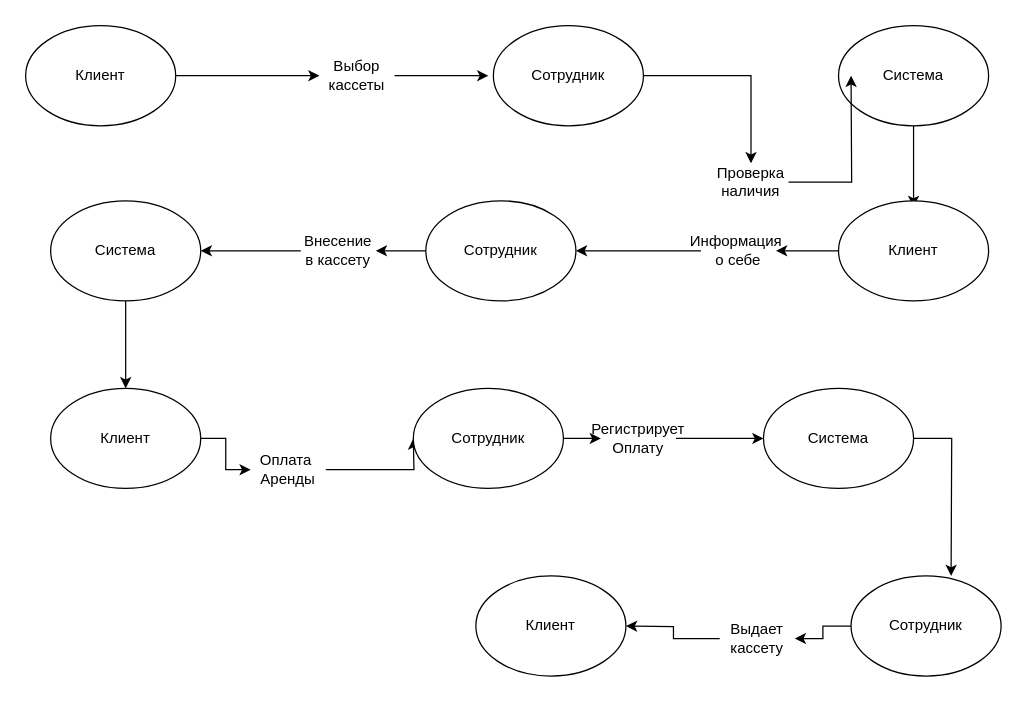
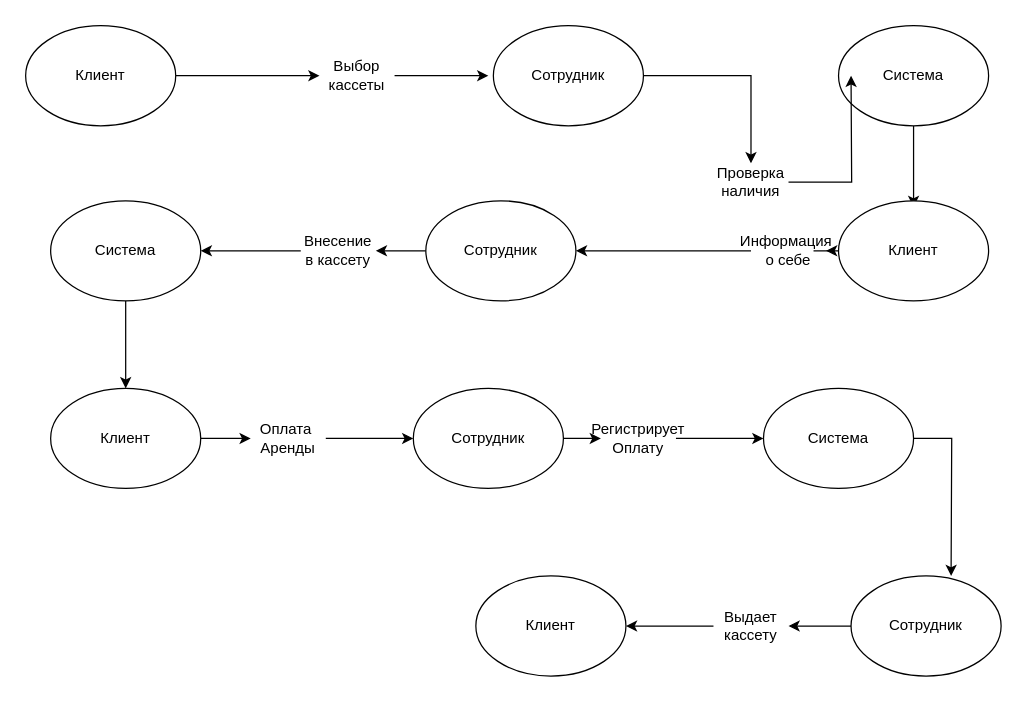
  <mxCell id="0" />
  <mxCell id="1" parent="0" />
  <mxCell id="2" style="edgeStyle=orthogonalEdgeStyle;rounded=0;orthogonalLoop=1;jettySize=auto;html=1;" edge="1" parent="1" source="3" target="12"><mxGeometry relative="1" as="geometry"><mxPoint x="270" y="60" as="targetPoint" /></mxGeometry></mxCell>
  <mxCell id="3" value="" style="ellipse;whiteSpace=wrap;html=1;" vertex="1" parent="1"><mxGeometry x="20" y="20" width="120" height="80" as="geometry" /></mxCell>
  <mxCell id="4" value="Клиент" style="text;html=1;align=center;verticalAlign=middle;whiteSpace=wrap;rounded=0;" vertex="1" parent="1"><mxGeometry x="50" y="45" width="60" height="30" as="geometry" /></mxCell>
  <mxCell id="5" style="edgeStyle=orthogonalEdgeStyle;rounded=0;orthogonalLoop=1;jettySize=auto;html=1;" edge="1" parent="1" source="6" target="14"><mxGeometry relative="1" as="geometry"><mxPoint x="600" y="60" as="targetPoint" /></mxGeometry></mxCell>
  <mxCell id="6" value="" style="ellipse;whiteSpace=wrap;html=1;" vertex="1" parent="1"><mxGeometry x="394" y="20" width="120" height="80" as="geometry" /></mxCell>
  <mxCell id="7" value="Сотрудник" style="text;html=1;align=center;verticalAlign=middle;whiteSpace=wrap;rounded=0;" vertex="1" parent="1"><mxGeometry x="424" y="45" width="60" height="30" as="geometry" /></mxCell>
  <mxCell id="8" style="edgeStyle=orthogonalEdgeStyle;rounded=0;orthogonalLoop=1;jettySize=auto;html=1;" edge="1" parent="1" source="9"><mxGeometry relative="1" as="geometry"><mxPoint x="730" y="165" as="targetPoint" /></mxGeometry></mxCell>
  <mxCell id="9" value="" style="ellipse;whiteSpace=wrap;html=1;" vertex="1" parent="1"><mxGeometry x="670" y="20" width="120" height="80" as="geometry" /></mxCell>
  <mxCell id="10" value="Система" style="text;html=1;align=center;verticalAlign=middle;whiteSpace=wrap;rounded=0;" vertex="1" parent="1"><mxGeometry x="700" y="45" width="60" height="30" as="geometry" /></mxCell>
  <mxCell id="11" style="edgeStyle=orthogonalEdgeStyle;rounded=0;orthogonalLoop=1;jettySize=auto;html=1;" edge="1" parent="1" source="12"><mxGeometry relative="1" as="geometry"><mxPoint x="390" y="60" as="targetPoint" /></mxGeometry></mxCell>
  <mxCell id="12" value="Выбор кассеты" style="text;html=1;align=center;verticalAlign=middle;whiteSpace=wrap;rounded=0;" vertex="1" parent="1"><mxGeometry x="255" y="45" width="60" height="30" as="geometry" /></mxCell>
  <mxCell id="13" style="edgeStyle=orthogonalEdgeStyle;rounded=0;orthogonalLoop=1;jettySize=auto;html=1;" edge="1" parent="1" source="14"><mxGeometry relative="1" as="geometry"><mxPoint x="680" y="60" as="targetPoint" /></mxGeometry></mxCell>
  <mxCell id="14" value="Проверка наличия" style="text;html=1;align=center;verticalAlign=middle;whiteSpace=wrap;rounded=0;" vertex="1" parent="1"><mxGeometry x="570" y="130" width="60" height="30" as="geometry" /></mxCell>
  <mxCell id="15" style="edgeStyle=orthogonalEdgeStyle;rounded=0;orthogonalLoop=1;jettySize=auto;html=1;" edge="1" parent="1" source="16" target="19"><mxGeometry relative="1" as="geometry"><mxPoint x="590" y="200" as="targetPoint" /></mxGeometry></mxCell>
  <mxCell id="16" value="" style="ellipse;whiteSpace=wrap;html=1;" vertex="1" parent="1"><mxGeometry x="670" y="160" width="120" height="80" as="geometry" /></mxCell>
  <mxCell id="17" value="Клиент" style="text;html=1;align=center;verticalAlign=middle;whiteSpace=wrap;rounded=0;" vertex="1" parent="1"><mxGeometry x="700" y="185" width="60" height="30" as="geometry" /></mxCell>
  <mxCell id="18" style="edgeStyle=orthogonalEdgeStyle;rounded=0;orthogonalLoop=1;jettySize=auto;html=1;" edge="1" parent="1" source="19"><mxGeometry relative="1" as="geometry"><mxPoint x="460" y="200" as="targetPoint" /></mxGeometry></mxCell>
- <mxCell id="19" value="Информация&amp;nbsp;&lt;br&gt;о себе" style="text;html=1;align=center;verticalAlign=middle;whiteSpace=wrap;rounded=0;" vertex="1" parent="1"><mxGeometry x="560" y="185" width="60" height="30" as="geometry" /></mxCell>
+ <mxCell id="19" value="Информация&amp;nbsp;&lt;br&gt;о себе" style="text;html=1;align=center;verticalAlign=middle;whiteSpace=wrap;rounded=0;" vertex="1" parent="1"><mxGeometry x="600" y="185" width="60" height="30" as="geometry" /></mxCell>
  <mxCell id="20" style="edgeStyle=orthogonalEdgeStyle;rounded=0;orthogonalLoop=1;jettySize=auto;html=1;" edge="1" parent="1" source="21" target="24"><mxGeometry relative="1" as="geometry"><mxPoint x="270" y="200" as="targetPoint" /></mxGeometry></mxCell>
  <mxCell id="21" value="" style="ellipse;whiteSpace=wrap;html=1;" vertex="1" parent="1"><mxGeometry x="340" y="160" width="120" height="80" as="geometry" /></mxCell>
  <mxCell id="22" value="Сотрудник" style="text;html=1;align=center;verticalAlign=middle;whiteSpace=wrap;rounded=0;" vertex="1" parent="1"><mxGeometry x="370" y="185" width="60" height="30" as="geometry" /></mxCell>
  <mxCell id="23" style="edgeStyle=orthogonalEdgeStyle;rounded=0;orthogonalLoop=1;jettySize=auto;html=1;" edge="1" parent="1" source="24"><mxGeometry relative="1" as="geometry"><mxPoint x="160" y="200" as="targetPoint" /></mxGeometry></mxCell>
  <mxCell id="24" value="Внесение в кассету" style="text;html=1;align=center;verticalAlign=middle;whiteSpace=wrap;rounded=0;" vertex="1" parent="1"><mxGeometry x="240" y="185" width="60" height="30" as="geometry" /></mxCell>
  <mxCell id="25" style="edgeStyle=orthogonalEdgeStyle;rounded=0;orthogonalLoop=1;jettySize=auto;html=1;" edge="1" parent="1" source="26"><mxGeometry relative="1" as="geometry"><mxPoint x="100" y="310" as="targetPoint" /></mxGeometry></mxCell>
  <mxCell id="26" value="" style="ellipse;whiteSpace=wrap;html=1;" vertex="1" parent="1"><mxGeometry x="40" y="160" width="120" height="80" as="geometry" /></mxCell>
  <mxCell id="27" value="Система" style="text;html=1;align=center;verticalAlign=middle;whiteSpace=wrap;rounded=0;" vertex="1" parent="1"><mxGeometry x="70" y="185" width="60" height="30" as="geometry" /></mxCell>
  <mxCell id="28" style="edgeStyle=orthogonalEdgeStyle;rounded=0;orthogonalLoop=1;jettySize=auto;html=1;" edge="1" parent="1" source="29" target="32"><mxGeometry relative="1" as="geometry"><mxPoint x="230" y="350" as="targetPoint" /></mxGeometry></mxCell>
  <mxCell id="29" value="" style="ellipse;whiteSpace=wrap;html=1;" vertex="1" parent="1"><mxGeometry x="40" y="310" width="120" height="80" as="geometry" /></mxCell>
  <mxCell id="30" value="Клиент" style="text;html=1;align=center;verticalAlign=middle;whiteSpace=wrap;rounded=0;" vertex="1" parent="1"><mxGeometry x="70" y="335" width="60" height="30" as="geometry" /></mxCell>
  <mxCell id="31" style="edgeStyle=orthogonalEdgeStyle;rounded=0;orthogonalLoop=1;jettySize=auto;html=1;" edge="1" parent="1" source="32"><mxGeometry relative="1" as="geometry"><mxPoint x="330" y="350" as="targetPoint" /></mxGeometry></mxCell>
- <mxCell id="32" value="Оплата&amp;nbsp;&lt;br&gt;Аренды" style="text;html=1;align=center;verticalAlign=middle;whiteSpace=wrap;rounded=0;" vertex="1" parent="1"><mxGeometry x="200" y="360" width="60" height="30" as="geometry" /></mxCell>
+ <mxCell id="32" value="Оплата&amp;nbsp;&lt;br&gt;Аренды" style="text;html=1;align=center;verticalAlign=middle;whiteSpace=wrap;rounded=0;" vertex="1" parent="1"><mxGeometry x="200" y="335" width="60" height="30" as="geometry" /></mxCell>
  <mxCell id="33" style="edgeStyle=orthogonalEdgeStyle;rounded=0;orthogonalLoop=1;jettySize=auto;html=1;" edge="1" parent="1" source="34" target="37"><mxGeometry relative="1" as="geometry"><mxPoint x="510" y="350" as="targetPoint" /></mxGeometry></mxCell>
  <mxCell id="34" value="" style="ellipse;whiteSpace=wrap;html=1;" vertex="1" parent="1"><mxGeometry x="330" y="310" width="120" height="80" as="geometry" /></mxCell>
  <mxCell id="35" value="Сотрудник" style="text;html=1;align=center;verticalAlign=middle;whiteSpace=wrap;rounded=0;" vertex="1" parent="1"><mxGeometry x="360" y="335" width="60" height="30" as="geometry" /></mxCell>
  <mxCell id="36" style="edgeStyle=orthogonalEdgeStyle;rounded=0;orthogonalLoop=1;jettySize=auto;html=1;" edge="1" parent="1" source="37"><mxGeometry relative="1" as="geometry"><mxPoint x="610" y="350" as="targetPoint" /></mxGeometry></mxCell>
  <mxCell id="37" value="Регистрирует&lt;br&gt;Оплату" style="text;html=1;align=center;verticalAlign=middle;whiteSpace=wrap;rounded=0;" vertex="1" parent="1"><mxGeometry x="480" y="335" width="60" height="30" as="geometry" /></mxCell>
  <mxCell id="38" style="edgeStyle=orthogonalEdgeStyle;rounded=0;orthogonalLoop=1;jettySize=auto;html=1;" edge="1" parent="1" source="39"><mxGeometry relative="1" as="geometry"><mxPoint x="760" y="460" as="targetPoint" /></mxGeometry></mxCell>
  <mxCell id="39" value="" style="ellipse;whiteSpace=wrap;html=1;" vertex="1" parent="1"><mxGeometry x="610" y="310" width="120" height="80" as="geometry" /></mxCell>
  <mxCell id="40" value="Система" style="text;html=1;align=center;verticalAlign=middle;whiteSpace=wrap;rounded=0;" vertex="1" parent="1"><mxGeometry x="640" y="335" width="60" height="30" as="geometry" /></mxCell>
  <mxCell id="41" style="edgeStyle=orthogonalEdgeStyle;rounded=0;orthogonalLoop=1;jettySize=auto;html=1;" edge="1" parent="1" source="42" target="45"><mxGeometry relative="1" as="geometry"><mxPoint x="600" y="500" as="targetPoint" /></mxGeometry></mxCell>
  <mxCell id="42" value="" style="ellipse;whiteSpace=wrap;html=1;" vertex="1" parent="1"><mxGeometry x="680" y="460" width="120" height="80" as="geometry" /></mxCell>
  <mxCell id="43" value="Сотрудник" style="text;html=1;align=center;verticalAlign=middle;whiteSpace=wrap;rounded=0;" vertex="1" parent="1"><mxGeometry x="710" y="485" width="60" height="30" as="geometry" /></mxCell>
  <mxCell id="44" style="edgeStyle=orthogonalEdgeStyle;rounded=0;orthogonalLoop=1;jettySize=auto;html=1;" edge="1" parent="1" source="45"><mxGeometry relative="1" as="geometry"><mxPoint x="500" y="500" as="targetPoint" /></mxGeometry></mxCell>
- <mxCell id="45" value="Выдает кассету" style="text;html=1;align=center;verticalAlign=middle;whiteSpace=wrap;rounded=0;" vertex="1" parent="1"><mxGeometry x="575" y="495" width="60" height="30" as="geometry" /></mxCell>
+ <mxCell id="45" value="Выдает кассету" style="text;html=1;align=center;verticalAlign=middle;whiteSpace=wrap;rounded=0;" vertex="1" parent="1"><mxGeometry x="570" y="485" width="60" height="30" as="geometry" /></mxCell>
  <mxCell id="46" value="" style="ellipse;whiteSpace=wrap;html=1;" vertex="1" parent="1"><mxGeometry x="380" y="460" width="120" height="80" as="geometry" /></mxCell>
  <mxCell id="47" value="Клиент" style="text;html=1;align=center;verticalAlign=middle;whiteSpace=wrap;rounded=0;" vertex="1" parent="1"><mxGeometry x="410" y="485" width="60" height="30" as="geometry" /></mxCell>
